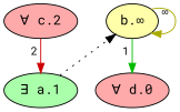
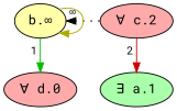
  digraph {
    fontname="Roboto Mono"
    rankdir=TB
    node [fillcolor="#FFAAAA" fontname="Roboto Mono" fontsize=14 style=filled]
    edge [dir=forward fontname="Roboto Mono" fontsize=12 labeldistance=1.5 style=solid]
    n1 [label="∀ d.0"]
    n2 [label="∀ c.2"]
    n3 [fillcolor="#AAFFAA" label="∃ a.1"]
    n4 [fillcolor="#FFFFAA" label="b.∞"]
    subgraph sub_1 {
      rank=max
      n1
    }
    subgraph sub_2 {
      rank=min
      n2
    }
    n2 -> n3 [color="#CC0000" taillabel=2]
-   n3 -> n4 [color=black constraint=false style=dotted]
+   n2 -> n4 [color=black constraint=false style=dotted]
    n4 -> n1 [color="#00BB00" taillabel=1]
    n4 -> n4 [color="#AAAA00" taillabel="∞"]
  }
